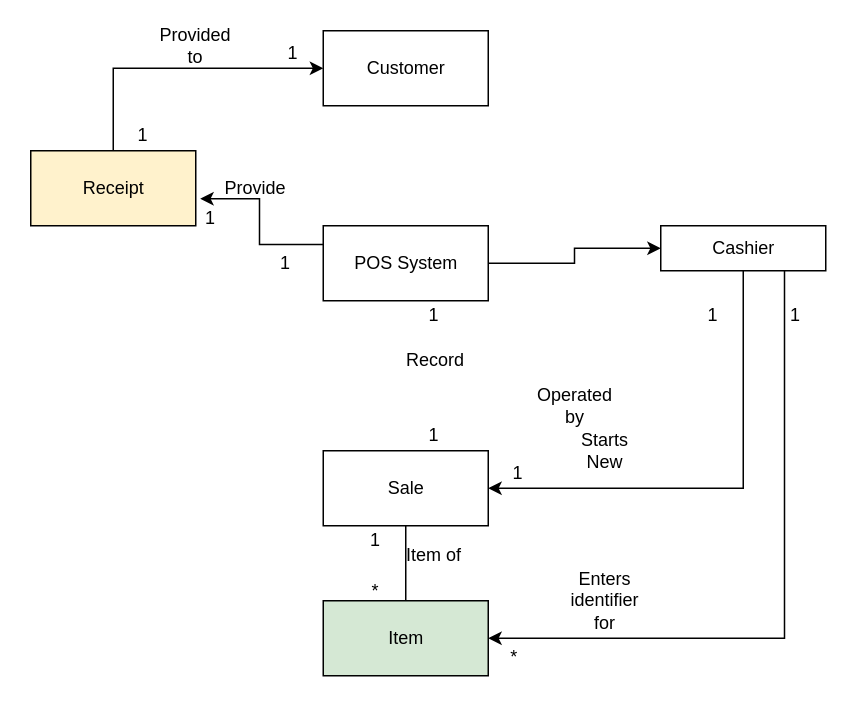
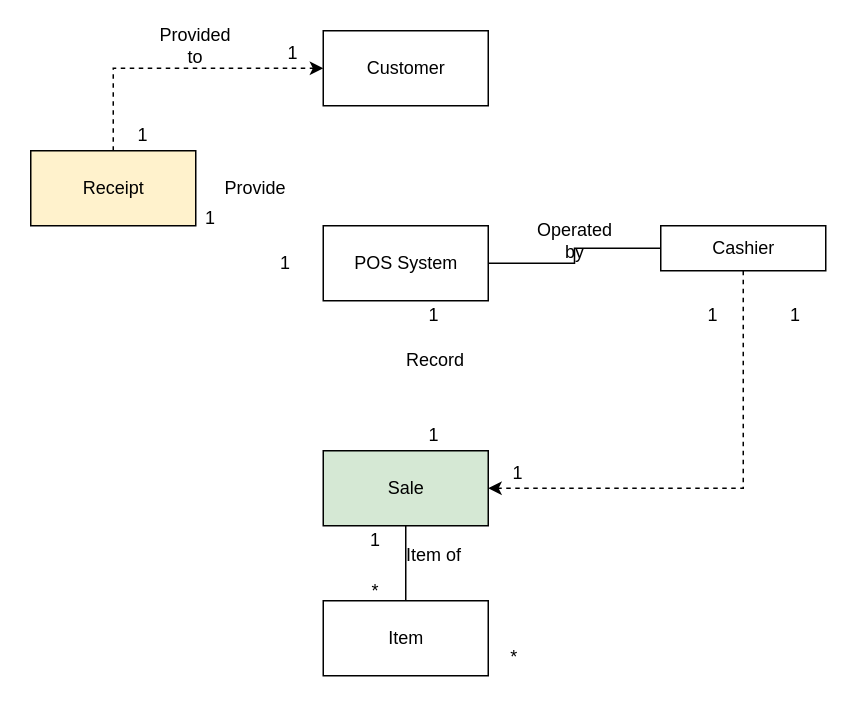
  <mxCell id="0" />
  <mxCell id="1" parent="0" />
- <mxCell id="2" parent="1" target="13" edge="1" style="edgeStyle=orthogonalEdgeStyle;rounded=0;orthogonalLoop=1;jettySize=auto;html=1;exitX=0;exitY=0.25;exitDx=0;exitDy=0;entryX=1.027;entryY=0.64;entryDx=0;entryDy=0;entryPerimeter=0;" source="4"><mxGeometry as="geometry" relative="1" /></mxCell>
- <mxCell id="3" parent="1" target="7" edge="1" style="edgeStyle=orthogonalEdgeStyle;rounded=0;orthogonalLoop=1;jettySize=auto;html=1;exitX=1;exitY=0.5;exitDx=0;exitDy=0;entryX=0;entryY=0.5;entryDx=0;entryDy=0;" source="4"><mxGeometry as="geometry" relative="1" /></mxCell>
+ <mxCell id="3" parent="1" target="7" edge="1" style="edgeStyle=orthogonalEdgeStyle;rounded=0;orthogonalLoop=1;jettySize=auto;html=1;exitX=1;exitY=0.5;exitDx=0;exitDy=0;entryX=0;entryY=0.5;entryDx=0;entryDy=0;endArrow=none;" source="4"><mxGeometry as="geometry" relative="1" /></mxCell>
  <mxCell id="4" value="POS System" parent="1" style="html=1;" vertex="1"><mxGeometry as="geometry" y="150" x="215" height="50" width="110" /></mxCell>
- <mxCell id="5" parent="1" target="9" edge="1" style="edgeStyle=orthogonalEdgeStyle;rounded=0;orthogonalLoop=1;jettySize=auto;html=1;exitX=0.5;exitY=1;exitDx=0;exitDy=0;entryX=1;entryY=0.5;entryDx=0;entryDy=0;" source="7"><mxGeometry as="geometry" relative="1"><mxPoint as="targetPoint" y="340" x="420" /></mxGeometry></mxCell>
- <mxCell id="6" parent="1" target="10" edge="1" style="edgeStyle=orthogonalEdgeStyle;rounded=0;orthogonalLoop=1;jettySize=auto;html=1;exitX=0.75;exitY=1;exitDx=0;exitDy=0;entryX=1;entryY=0.5;entryDx=0;entryDy=0;" source="7"><mxGeometry as="geometry" relative="1" /></mxCell>
+ <mxCell id="5" parent="1" target="9" edge="1" style="edgeStyle=orthogonalEdgeStyle;rounded=0;orthogonalLoop=1;jettySize=auto;html=1;exitX=0.5;exitY=1;exitDx=0;exitDy=0;entryX=1;entryY=0.5;entryDx=0;entryDy=0;dashed=1;" source="7"><mxGeometry as="geometry" relative="1"><mxPoint as="targetPoint" y="340" x="420" /></mxGeometry></mxCell>
  <mxCell id="7" value="Cashier" parent="1" style="html=1;" vertex="1"><mxGeometry x="440" y="150" as="geometry" height="30" width="110" /></mxCell>
  <mxCell id="8" parent="1" target="10" edge="1" style="edgeStyle=orthogonalEdgeStyle;rounded=0;orthogonalLoop=1;jettySize=auto;html=1;exitX=0.5;exitY=1;exitDx=0;exitDy=0;entryX=0.5;entryY=0;entryDx=0;entryDy=0;endArrow=none;" source="9"><mxGeometry as="geometry" relative="1" /></mxCell>
- <mxCell id="9" value="Sale" parent="1" style="html=1;" vertex="1"><mxGeometry as="geometry" y="300" x="215" height="50" width="110" /></mxCell>
- <mxCell id="10" value="Item" parent="1" style="html=1;fillColor=#d5e8d4;" vertex="1"><mxGeometry as="geometry" y="400" x="215" height="50" width="110" /></mxCell>
+ <mxCell id="9" value="Sale" parent="1" style="html=1;fillColor=#d5e8d4;" vertex="1"><mxGeometry as="geometry" y="300" x="215" height="50" width="110" /></mxCell>
+ <mxCell id="10" value="Item" parent="1" style="html=1;" vertex="1"><mxGeometry as="geometry" y="400" x="215" height="50" width="110" /></mxCell>
  <mxCell id="11" value="Customer" parent="1" style="html=1;" vertex="1"><mxGeometry as="geometry" y="20" x="215" height="50" width="110" /></mxCell>
- <mxCell id="12" parent="1" target="11" edge="1" style="edgeStyle=orthogonalEdgeStyle;rounded=0;orthogonalLoop=1;jettySize=auto;html=1;exitX=0.5;exitY=0;exitDx=0;exitDy=0;entryX=0;entryY=0.5;entryDx=0;entryDy=0;" source="13"><mxGeometry as="geometry" relative="1" /></mxCell>
+ <mxCell id="12" parent="1" target="11" edge="1" style="edgeStyle=orthogonalEdgeStyle;rounded=0;orthogonalLoop=1;jettySize=auto;html=1;exitX=0.5;exitY=0;exitDx=0;exitDy=0;entryX=0;entryY=0.5;entryDx=0;entryDy=0;dashed=1;" source="13"><mxGeometry as="geometry" relative="1" /></mxCell>
  <mxCell id="13" value="Receipt" parent="1" style="html=1;fillColor=#fff2cc;" vertex="1"><mxGeometry as="geometry" y="100" x="20" height="50" width="110" /></mxCell>
  <mxCell id="14" value="Record" parent="1" style="text;html=1;strokeColor=none;fillColor=none;align=center;verticalAlign=middle;whiteSpace=wrap;rounded=0;" vertex="1"><mxGeometry as="geometry" y="230" x="270" height="20" width="40" /></mxCell>
  <mxCell id="15" value="Provide" parent="1" style="text;html=1;strokeColor=none;fillColor=none;align=center;verticalAlign=middle;whiteSpace=wrap;rounded=0;" vertex="1"><mxGeometry as="geometry" y="115" x="150" height="20" width="40" /></mxCell>
  <mxCell id="16" value="Provided to" parent="1" style="text;html=1;strokeColor=none;fillColor=none;align=center;verticalAlign=middle;whiteSpace=wrap;rounded=0;" vertex="1"><mxGeometry as="geometry" y="20" x="110" height="20" width="40" /></mxCell>
  <mxCell id="17" value="Item of" parent="1" style="text;html=1;strokeColor=none;fillColor=none;align=center;verticalAlign=middle;whiteSpace=wrap;rounded=0;" vertex="1"><mxGeometry as="geometry" y="360" x="269" height="20" width="40" /></mxCell>
- <mxCell id="18" value="Operated by" parent="1" style="text;html=1;strokeColor=none;fillColor=none;align=center;verticalAlign=middle;whiteSpace=wrap;rounded=0;" vertex="1"><mxGeometry x="362.5" y="260" as="geometry" height="20" width="40" /></mxCell>
- <mxCell id="19" value="Starts New" parent="1" style="text;html=1;strokeColor=none;fillColor=none;align=center;verticalAlign=middle;whiteSpace=wrap;rounded=0;" vertex="1"><mxGeometry as="geometry" y="290" x="382.5" height="20" width="40" /></mxCell>
- <mxCell id="20" value="Enters identifier for" parent="1" style="text;html=1;strokeColor=none;fillColor=none;align=center;verticalAlign=middle;whiteSpace=wrap;rounded=0;" vertex="1"><mxGeometry as="geometry" y="390" x="382.5" height="20" width="40" /></mxCell>
+ <mxCell id="18" value="Operated by" parent="1" style="text;html=1;strokeColor=none;fillColor=none;align=center;verticalAlign=middle;whiteSpace=wrap;rounded=0;" vertex="1"><mxGeometry as="geometry" y="150" x="362.5" height="20" width="40" /></mxCell>
  <mxCell id="21" value="1" parent="1" style="text;html=1;strokeColor=none;fillColor=none;align=center;verticalAlign=middle;whiteSpace=wrap;rounded=0;" vertex="1"><mxGeometry as="geometry" y="200" x="510" height="20" width="40" /></mxCell>
  <mxCell id="22" value="*" parent="1" style="text;html=1;strokeColor=none;fillColor=none;align=center;verticalAlign=middle;whiteSpace=wrap;rounded=0;" vertex="1"><mxGeometry as="geometry" y="425" x="325" height="25" width="35" /></mxCell>
  <mxCell id="23" value="1" parent="1" style="text;html=1;strokeColor=none;fillColor=none;align=center;verticalAlign=middle;whiteSpace=wrap;rounded=0;" vertex="1"><mxGeometry as="geometry" y="200" x="455" height="20" width="40" /></mxCell>
  <mxCell id="24" value="1" parent="1" style="text;html=1;strokeColor=none;fillColor=none;align=center;verticalAlign=middle;whiteSpace=wrap;rounded=0;" vertex="1"><mxGeometry as="geometry" y="305" x="325" height="20" width="40" /></mxCell>
  <mxCell id="25" value="1" parent="1" style="text;html=1;strokeColor=none;fillColor=none;align=center;verticalAlign=middle;whiteSpace=wrap;rounded=0;" vertex="1"><mxGeometry as="geometry" y="200" x="269" height="20" width="40" /></mxCell>
  <mxCell id="26" value="1" parent="1" style="text;html=1;strokeColor=none;fillColor=none;align=center;verticalAlign=middle;whiteSpace=wrap;rounded=0;" vertex="1"><mxGeometry as="geometry" y="280" x="269" height="20" width="40" /></mxCell>
  <mxCell id="27" value="1" parent="1" style="text;html=1;strokeColor=none;fillColor=none;align=center;verticalAlign=middle;whiteSpace=wrap;rounded=0;" vertex="1"><mxGeometry as="geometry" y="165" x="170" height="20" width="40" /></mxCell>
  <mxCell id="28" value="1" parent="1" style="text;html=1;strokeColor=none;fillColor=none;align=center;verticalAlign=middle;whiteSpace=wrap;rounded=0;" vertex="1"><mxGeometry as="geometry" y="135" x="120" height="20" width="40" /></mxCell>
  <mxCell id="29" value="1" parent="1" style="text;html=1;strokeColor=none;fillColor=none;align=center;verticalAlign=middle;whiteSpace=wrap;rounded=0;" vertex="1"><mxGeometry as="geometry" y="80" x="75" height="20" width="40" /></mxCell>
  <mxCell id="30" value="1" parent="1" style="text;html=1;strokeColor=none;fillColor=none;align=center;verticalAlign=middle;whiteSpace=wrap;rounded=0;" vertex="1"><mxGeometry as="geometry" y="25" x="175" height="20" width="40" /></mxCell>
  <mxCell id="31" value="1" parent="1" style="text;html=1;strokeColor=none;fillColor=none;align=center;verticalAlign=middle;whiteSpace=wrap;rounded=0;" vertex="1"><mxGeometry as="geometry" y="350" x="230" height="20" width="40" /></mxCell>
  <mxCell id="32" value="*" parent="1" style="text;html=1;strokeColor=none;fillColor=none;align=center;verticalAlign=middle;whiteSpace=wrap;rounded=0;" vertex="1"><mxGeometry as="geometry" y="384" x="230" height="20" width="40" /></mxCell>
